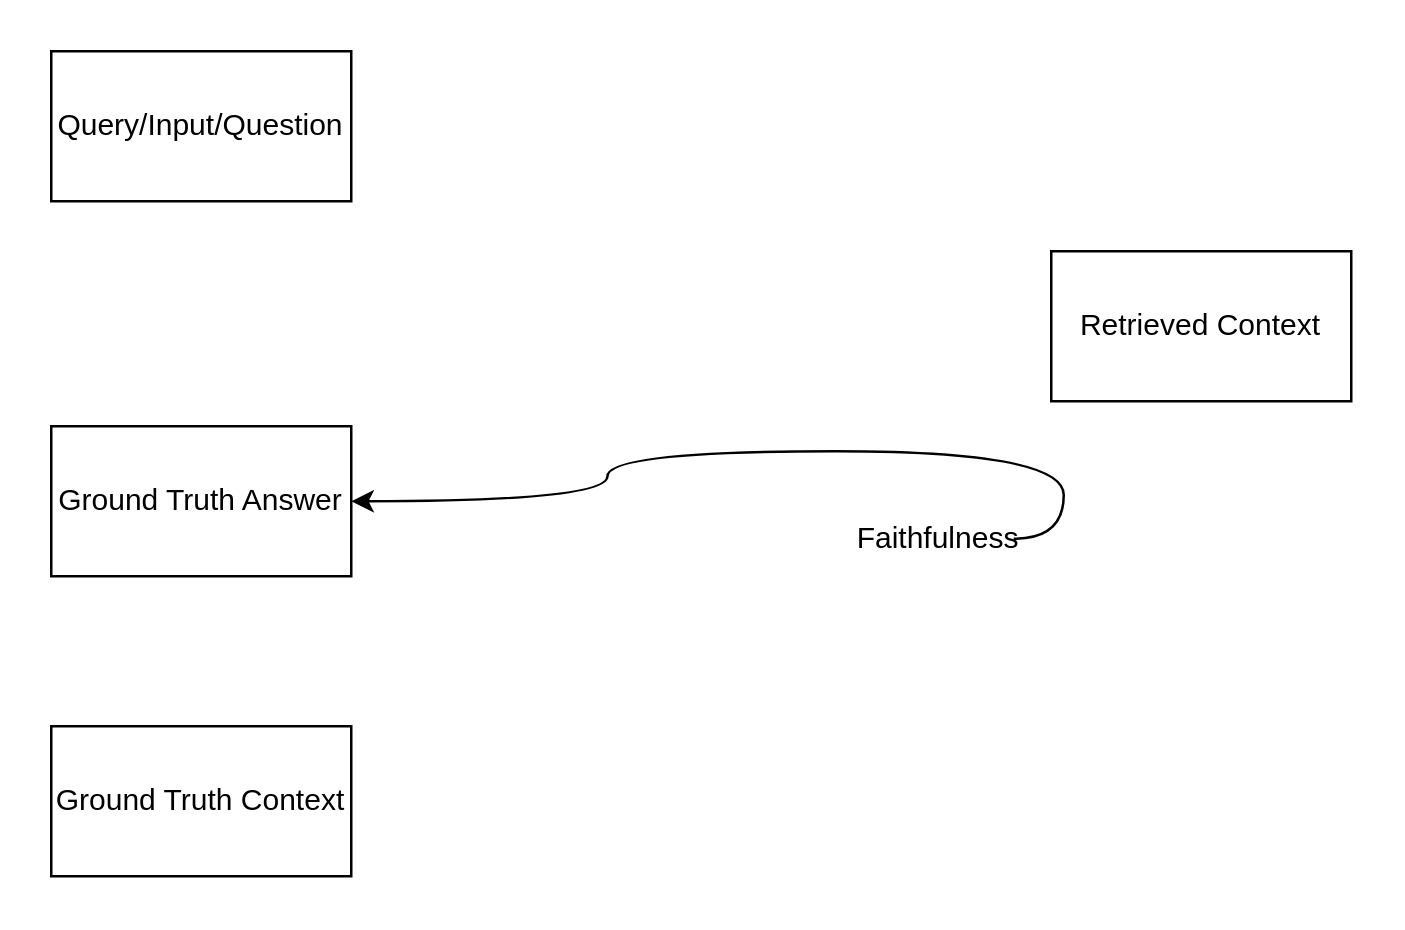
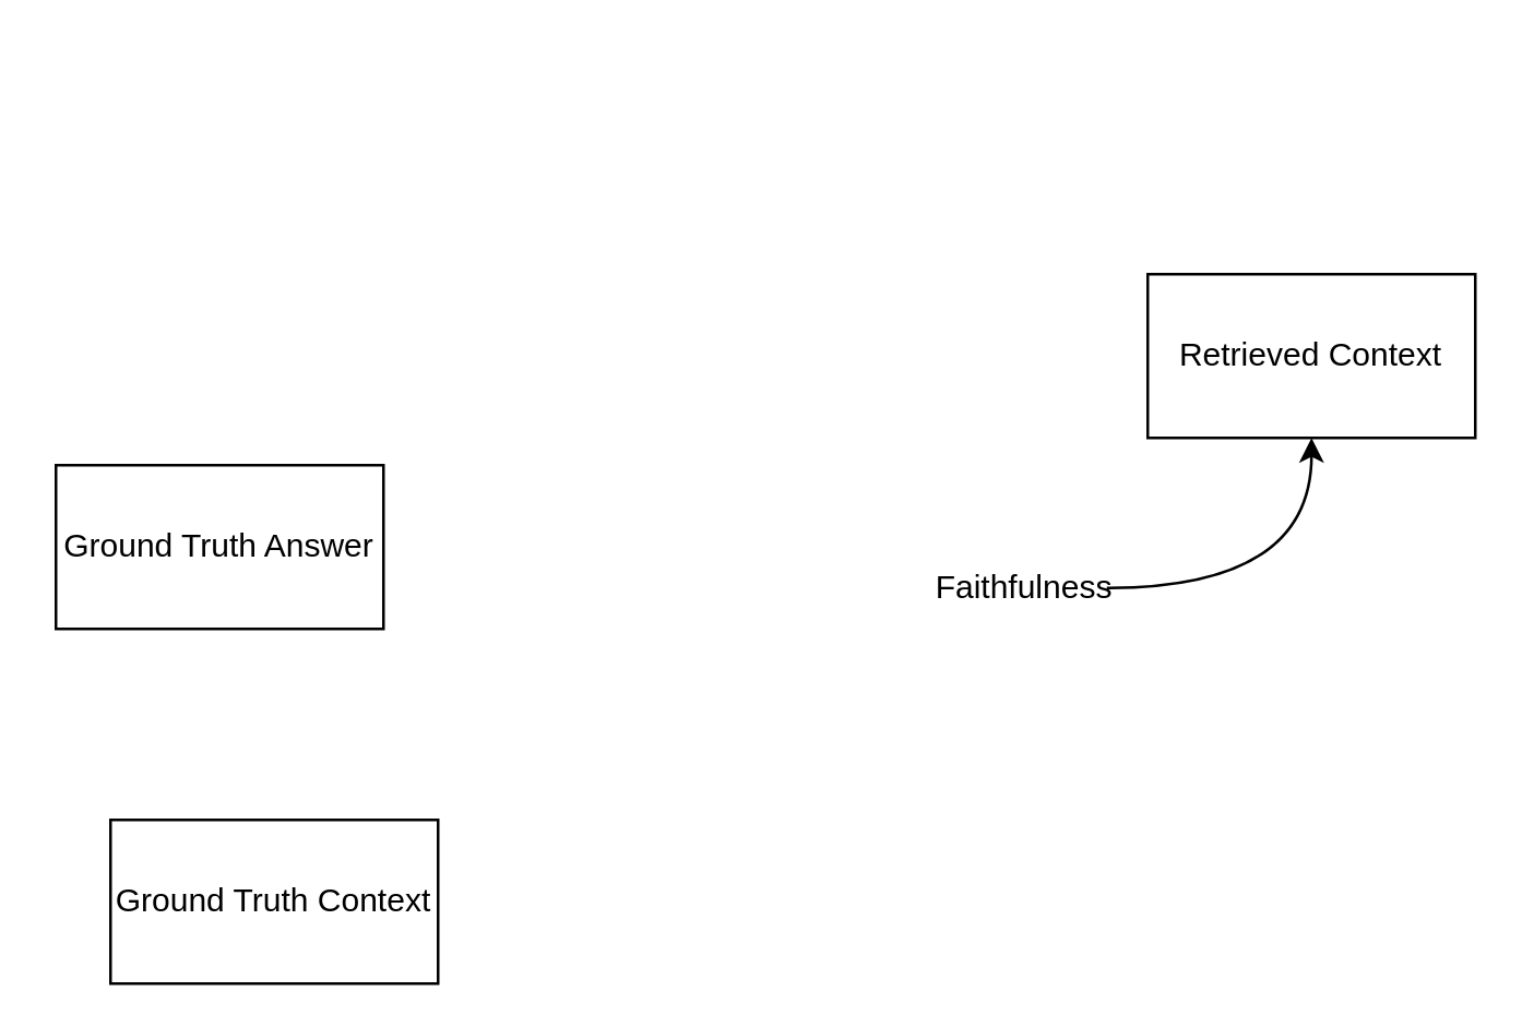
  <mxCell id="0" />
  <mxCell id="1" parent="0" />
- <mxCell id="2" style="edgeStyle=orthogonalEdgeStyle;curved=1;rounded=0;orthogonalLoop=1;jettySize=auto;html=1;exitX=1;exitY=0.5;exitDx=0;exitDy=0;" edge="1" parent="1" source="4" target="6"><mxGeometry relative="1" as="geometry"><mxPoint x="400" y="200" as="sourcePoint" /><mxPoint x="490" y="110" as="targetPoint" /></mxGeometry></mxCell>
+ <mxCell id="2" style="edgeStyle=orthogonalEdgeStyle;curved=1;rounded=0;orthogonalLoop=1;jettySize=auto;html=1;exitX=1;exitY=0.5;exitDx=0;exitDy=0;entryX=0.5;entryY=1;entryDx=0;entryDy=0;" edge="1" parent="1" source="4" target="3"><mxGeometry relative="1" as="geometry"><mxPoint x="400" y="200" as="sourcePoint" /><mxPoint x="490" y="110" as="targetPoint" /></mxGeometry></mxCell>
  <mxCell id="3" value="Retrieved Context" style="rounded=0;whiteSpace=wrap;html=1;" vertex="1" parent="1"><mxGeometry x="420" y="100" width="120" height="60" as="geometry" /></mxCell>
  <mxCell id="4" value="&lt;font style=&quot;font-size: 12px;&quot;&gt;Faithfulness&lt;/font&gt;" style="text;html=1;align=center;verticalAlign=middle;whiteSpace=wrap;rounded=0;" vertex="1" parent="1"><mxGeometry x="345" y="200" width="60" height="30" as="geometry" /></mxCell>
- <mxCell id="5" value="Query/Input/Question" style="rounded=0;whiteSpace=wrap;html=1;" vertex="1" parent="1"><mxGeometry x="20" y="20" width="120" height="60" as="geometry" /></mxCell>
  <mxCell id="6" value="Ground Truth Answer" style="rounded=0;whiteSpace=wrap;html=1;" vertex="1" parent="1"><mxGeometry x="20" y="170" width="120" height="60" as="geometry" /></mxCell>
- <mxCell id="7" value="Ground Truth Context" style="rounded=0;whiteSpace=wrap;html=1;" vertex="1" parent="1"><mxGeometry x="20" y="290" width="120" height="60" as="geometry" /></mxCell>
+ <mxCell id="7" value="Ground Truth Context" style="rounded=0;whiteSpace=wrap;html=1;" vertex="1" parent="1"><mxGeometry x="40" y="300" width="120" height="60" as="geometry" /></mxCell>
